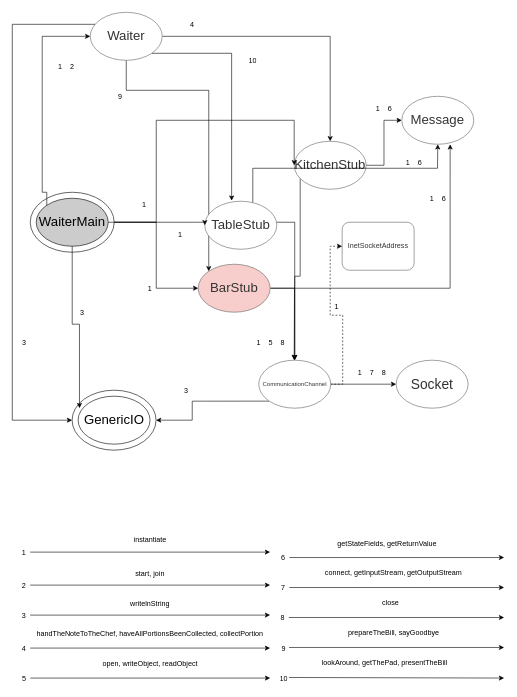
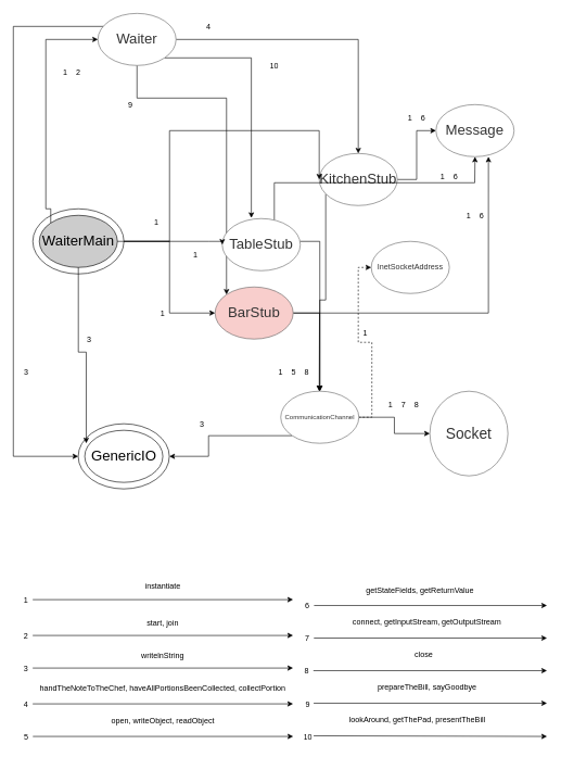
  <mxCell id="0" />
  <mxCell id="1" parent="0" />
  <mxCell id="2" style="edgeStyle=orthogonalEdgeStyle;rounded=0;orthogonalLoop=1;jettySize=auto;html=1;entryX=0.5;entryY=0;entryDx=0;entryDy=0;fontSize=10;" parent="1" source="4" target="45" edge="1"><mxGeometry relative="1" as="geometry"><Array as="points"><mxPoint x="550" y="260" /><mxPoint x="500" y="260" /><mxPoint x="500" y="460" /><mxPoint x="491" y="460" /></Array></mxGeometry></mxCell>
  <mxCell id="3" style="edgeStyle=orthogonalEdgeStyle;rounded=0;orthogonalLoop=1;jettySize=auto;html=1;fontSize=10;" parent="1" source="4" target="47" edge="1"><mxGeometry relative="1" as="geometry" /></mxCell>
  <mxCell id="4" value="&lt;font style=&quot;font-size: 22px&quot;&gt;KitchenStub&lt;/font&gt;" style="ellipse;whiteSpace=wrap;html=1;fillColor=#FFFFFF;fontColor=#333333;strokeColor=#666666;" parent="1" vertex="1"><mxGeometry x="490" y="235" width="120" height="80" as="geometry" /></mxCell>
  <mxCell id="5" style="edgeStyle=orthogonalEdgeStyle;rounded=0;orthogonalLoop=1;jettySize=auto;html=1;fontSize=20;entryX=0;entryY=0.5;entryDx=0;entryDy=0;" parent="1" source="9" target="14" edge="1"><mxGeometry relative="1" as="geometry"><mxPoint x="20" y="690" as="targetPoint" /><Array as="points"><mxPoint x="20" y="40" /><mxPoint x="20" y="700" /></Array></mxGeometry></mxCell>
  <mxCell id="6" style="edgeStyle=orthogonalEdgeStyle;rounded=0;orthogonalLoop=1;jettySize=auto;html=1;entryX=0.5;entryY=0;entryDx=0;entryDy=0;fontSize=22;" parent="1" source="9" target="4" edge="1"><mxGeometry relative="1" as="geometry" /></mxCell>
  <mxCell id="7" style="edgeStyle=orthogonalEdgeStyle;rounded=0;orthogonalLoop=1;jettySize=auto;html=1;entryX=0;entryY=0;entryDx=0;entryDy=0;" edge="1" parent="1" source="9" target="73"><mxGeometry relative="1" as="geometry"><Array as="points"><mxPoint x="210" y="150" /><mxPoint x="348" y="150" /></Array></mxGeometry></mxCell>
  <mxCell id="8" style="edgeStyle=orthogonalEdgeStyle;rounded=0;orthogonalLoop=1;jettySize=auto;html=1;exitX=1;exitY=1;exitDx=0;exitDy=0;entryX=0.373;entryY=-0.012;entryDx=0;entryDy=0;entryPerimeter=0;" edge="1" parent="1" source="9" target="12"><mxGeometry relative="1" as="geometry" /></mxCell>
  <mxCell id="9" value="&lt;font style=&quot;font-size: 22px&quot;&gt;Waiter&lt;/font&gt;" style="ellipse;whiteSpace=wrap;html=1;fillColor=#FFFFFF;fontColor=#333333;strokeColor=#666666;" parent="1" vertex="1"><mxGeometry x="150" y="20" width="120" height="80" as="geometry" /></mxCell>
  <mxCell id="10" style="edgeStyle=orthogonalEdgeStyle;rounded=0;orthogonalLoop=1;jettySize=auto;html=1;entryX=0.5;entryY=0;entryDx=0;entryDy=0;" edge="1" parent="1" source="12" target="45"><mxGeometry relative="1" as="geometry"><Array as="points"><mxPoint x="491" y="370" /></Array></mxGeometry></mxCell>
  <mxCell id="11" style="edgeStyle=orthogonalEdgeStyle;rounded=0;orthogonalLoop=1;jettySize=auto;html=1;" edge="1" parent="1" source="12" target="47"><mxGeometry relative="1" as="geometry"><Array as="points"><mxPoint x="421" y="280" /><mxPoint x="729" y="280" /></Array></mxGeometry></mxCell>
  <mxCell id="12" value="&lt;font style=&quot;font-size: 22px;&quot;&gt;TableStub&lt;/font&gt;" style="ellipse;whiteSpace=wrap;html=1;fillColor=#FFFFFF;fontColor=#333333;strokeColor=#666666;" parent="1" vertex="1"><mxGeometry x="340.95" y="335" width="120" height="80" as="geometry" /></mxCell>
  <mxCell id="13" value="" style="group" parent="1" vertex="1" connectable="0"><mxGeometry x="119.71" y="650" width="140" height="100" as="geometry" /></mxCell>
  <mxCell id="14" value="&lt;font style=&quot;font-size: 22px&quot;&gt;GenericIO&lt;/font&gt;" style="ellipse;whiteSpace=wrap;html=1;gradientColor=none;" parent="13" vertex="1"><mxGeometry width="140" height="100" as="geometry" /></mxCell>
  <mxCell id="15" value="&lt;font style=&quot;font-size: 22px&quot;&gt;GenericIO&lt;/font&gt;" style="ellipse;whiteSpace=wrap;html=1;gradientColor=none;" parent="13" vertex="1"><mxGeometry x="10" y="10" width="120" height="80" as="geometry" /></mxCell>
  <mxCell id="16" value="" style="group" parent="1" vertex="1" connectable="0"><mxGeometry x="49.91" y="320" width="140" height="100" as="geometry" /></mxCell>
  <mxCell id="17" value="&lt;font style=&quot;font-size: 22px&quot;&gt;GenericIO&lt;/font&gt;" style="ellipse;whiteSpace=wrap;html=1;gradientColor=none;" parent="16" vertex="1"><mxGeometry width="140" height="100" as="geometry" /></mxCell>
  <mxCell id="18" value="&lt;font style=&quot;font-size: 22px;&quot;&gt;WaiterMain&lt;/font&gt;" style="ellipse;whiteSpace=wrap;html=1;strokeWidth=1;fillColor=#CCCCCC;" parent="16" vertex="1"><mxGeometry x="10" y="10" width="120" height="80" as="geometry" /></mxCell>
  <mxCell id="19" style="edgeStyle=orthogonalEdgeStyle;rounded=0;orthogonalLoop=1;jettySize=auto;html=1;fillColor=#d5e8d4;strokeColor=#000000;" parent="1" edge="1"><mxGeometry relative="1" as="geometry"><mxPoint x="49.8" y="920" as="sourcePoint" /><mxPoint x="449.8" y="920" as="targetPoint" /></mxGeometry></mxCell>
  <mxCell id="20" value="instantiate" style="text;strokeColor=none;fillColor=none;align=center;verticalAlign=middle;spacingLeft=4;spacingRight=4;overflow=hidden;points=[[0,0.5],[1,0.5]];portConstraint=eastwest;rotatable=0;" parent="1" vertex="1"><mxGeometry x="50" y="879" width="400" height="40" as="geometry" /></mxCell>
  <mxCell id="21" value="1" style="text;strokeColor=none;fillColor=none;align=center;verticalAlign=middle;spacingLeft=4;spacingRight=4;overflow=hidden;points=[[0,0.5],[1,0.5]];portConstraint=eastwest;rotatable=0;" parent="1" vertex="1"><mxGeometry x="29.8" y="910" width="20" height="20" as="geometry" /></mxCell>
  <mxCell id="22" style="edgeStyle=orthogonalEdgeStyle;rounded=0;orthogonalLoop=1;jettySize=auto;html=1;entryX=0;entryY=0.5;entryDx=0;entryDy=0;fontSize=18;exitX=0;exitY=0;exitDx=0;exitDy=0;" parent="1" source="18" target="9" edge="1"><mxGeometry relative="1" as="geometry"><Array as="points"><mxPoint x="77.91" y="320" /><mxPoint x="69.91" y="320" /><mxPoint x="69.91" y="60" /></Array></mxGeometry></mxCell>
  <mxCell id="23" style="edgeStyle=orthogonalEdgeStyle;rounded=0;orthogonalLoop=1;jettySize=auto;html=1;entryX=0;entryY=0.5;entryDx=0;entryDy=0;fontSize=18;" parent="1" source="17" target="4" edge="1"><mxGeometry relative="1" as="geometry"><Array as="points"><mxPoint x="260" y="370" /><mxPoint x="260" y="200" /></Array></mxGeometry></mxCell>
  <mxCell id="24" style="edgeStyle=orthogonalEdgeStyle;rounded=0;orthogonalLoop=1;jettySize=auto;html=1;entryX=0;entryY=0.5;entryDx=0;entryDy=0;fontSize=18;" parent="1" source="18" target="12" edge="1"><mxGeometry relative="1" as="geometry"><Array as="points"><mxPoint x="320" y="370" /><mxPoint x="320" y="370" /></Array></mxGeometry></mxCell>
  <mxCell id="25" value="1" style="text;strokeColor=none;fillColor=none;align=center;verticalAlign=middle;spacingLeft=4;spacingRight=4;overflow=hidden;points=[[0,0.5],[1,0.5]];portConstraint=eastwest;rotatable=0;" parent="1" vertex="1"><mxGeometry x="89.91" y="100" width="20" height="20" as="geometry" /></mxCell>
  <mxCell id="26" value="1" style="text;strokeColor=none;fillColor=none;align=center;verticalAlign=middle;spacingLeft=4;spacingRight=4;overflow=hidden;points=[[0,0.5],[1,0.5]];portConstraint=eastwest;rotatable=0;" parent="1" vertex="1"><mxGeometry x="230" y="330" width="20" height="20" as="geometry" /></mxCell>
  <mxCell id="27" value="1" style="text;strokeColor=none;fillColor=none;align=center;verticalAlign=middle;spacingLeft=4;spacingRight=4;overflow=hidden;points=[[0,0.5],[1,0.5]];portConstraint=eastwest;rotatable=0;" parent="1" vertex="1"><mxGeometry x="290" y="380" width="20" height="20" as="geometry" /></mxCell>
  <mxCell id="28" value="2" style="text;strokeColor=none;fillColor=none;align=center;verticalAlign=middle;spacingLeft=4;spacingRight=4;overflow=hidden;points=[[0,0.5],[1,0.5]];portConstraint=eastwest;rotatable=0;" parent="1" vertex="1"><mxGeometry x="109.91" y="100" width="20" height="20" as="geometry" /></mxCell>
  <mxCell id="29" style="edgeStyle=orthogonalEdgeStyle;rounded=0;orthogonalLoop=1;jettySize=auto;html=1;fillColor=#d5e8d4;strokeColor=#000000;" parent="1" edge="1"><mxGeometry relative="1" as="geometry"><mxPoint x="49.8" y="975" as="sourcePoint" /><mxPoint x="449.8" y="975" as="targetPoint" /></mxGeometry></mxCell>
  <mxCell id="30" value="start, join" style="text;strokeColor=none;fillColor=none;align=center;verticalAlign=middle;spacingLeft=4;spacingRight=4;overflow=hidden;points=[[0,0.5],[1,0.5]];portConstraint=eastwest;rotatable=0;" parent="1" vertex="1"><mxGeometry x="49.8" y="935" width="400" height="40" as="geometry" /></mxCell>
  <mxCell id="31" value="2" style="text;strokeColor=none;fillColor=none;align=center;verticalAlign=middle;spacingLeft=4;spacingRight=4;overflow=hidden;points=[[0,0.5],[1,0.5]];portConstraint=eastwest;rotatable=0;" parent="1" vertex="1"><mxGeometry x="29.8" y="965" width="20" height="20" as="geometry" /></mxCell>
  <mxCell id="32" style="edgeStyle=orthogonalEdgeStyle;rounded=0;orthogonalLoop=1;jettySize=auto;html=1;fontSize=18;" parent="1" source="18" edge="1"><mxGeometry relative="1" as="geometry"><Array as="points"><mxPoint x="120" y="540" /><mxPoint x="132" y="540" /></Array><mxPoint x="132" y="680" as="targetPoint" /></mxGeometry></mxCell>
  <mxCell id="33" style="edgeStyle=orthogonalEdgeStyle;rounded=0;orthogonalLoop=1;jettySize=auto;html=1;fillColor=#d5e8d4;strokeColor=#000000;" parent="1" edge="1"><mxGeometry relative="1" as="geometry"><mxPoint x="49.8" y="1025" as="sourcePoint" /><mxPoint x="449.8" y="1025" as="targetPoint" /></mxGeometry></mxCell>
  <mxCell id="34" value="writelnString" style="text;strokeColor=none;fillColor=none;align=center;verticalAlign=middle;spacingLeft=4;spacingRight=4;overflow=hidden;points=[[0,0.5],[1,0.5]];portConstraint=eastwest;rotatable=0;" parent="1" vertex="1"><mxGeometry x="49.8" y="985" width="400" height="40" as="geometry" /></mxCell>
  <mxCell id="35" value="3" style="text;strokeColor=none;fillColor=none;align=center;verticalAlign=middle;spacingLeft=4;spacingRight=4;overflow=hidden;points=[[0,0.5],[1,0.5]];portConstraint=eastwest;rotatable=0;" parent="1" vertex="1"><mxGeometry x="29.8" y="1015" width="20" height="20" as="geometry" /></mxCell>
  <mxCell id="36" value="3" style="text;strokeColor=none;fillColor=none;align=center;verticalAlign=middle;spacingLeft=4;spacingRight=4;overflow=hidden;points=[[0,0.5],[1,0.5]];portConstraint=eastwest;rotatable=0;" parent="1" vertex="1"><mxGeometry x="126.91" y="510" width="20" height="20" as="geometry" /></mxCell>
  <mxCell id="37" value="3" style="text;strokeColor=none;fillColor=none;align=center;verticalAlign=middle;spacingLeft=4;spacingRight=4;overflow=hidden;points=[[0,0.5],[1,0.5]];portConstraint=eastwest;rotatable=0;" parent="1" vertex="1"><mxGeometry x="29.91" y="560" width="20" height="20" as="geometry" /></mxCell>
  <mxCell id="38" style="edgeStyle=orthogonalEdgeStyle;rounded=0;orthogonalLoop=1;jettySize=auto;html=1;fillColor=#d5e8d4;strokeColor=#000000;" parent="1" edge="1"><mxGeometry relative="1" as="geometry"><mxPoint x="49.8" y="1080" as="sourcePoint" /><mxPoint x="449.8" y="1080" as="targetPoint" /></mxGeometry></mxCell>
  <mxCell id="39" value="handTheNoteToTheChef, haveAllPortionsBeenCollected, collectPortion" style="text;strokeColor=none;fillColor=none;align=center;verticalAlign=middle;spacingLeft=4;spacingRight=4;overflow=hidden;points=[[0,0.5],[1,0.5]];portConstraint=eastwest;rotatable=0;" parent="1" vertex="1"><mxGeometry x="49.8" y="1030" width="400" height="50" as="geometry" /></mxCell>
  <mxCell id="40" value="4" style="text;strokeColor=none;fillColor=none;align=center;verticalAlign=middle;spacingLeft=4;spacingRight=4;overflow=hidden;points=[[0,0.5],[1,0.5]];portConstraint=eastwest;rotatable=0;" parent="1" vertex="1"><mxGeometry x="29.8" y="1070" width="20" height="20" as="geometry" /></mxCell>
  <mxCell id="41" value="4" style="text;strokeColor=none;fillColor=none;align=center;verticalAlign=middle;spacingLeft=4;spacingRight=4;overflow=hidden;points=[[0,0.5],[1,0.5]];portConstraint=eastwest;rotatable=0;" parent="1" vertex="1"><mxGeometry x="310" y="30" width="20" height="20" as="geometry" /></mxCell>
  <mxCell id="42" style="edgeStyle=orthogonalEdgeStyle;rounded=0;orthogonalLoop=1;jettySize=auto;html=1;entryX=0;entryY=0.5;entryDx=0;entryDy=0;fontSize=10;dashed=1;" parent="1" source="45" target="57" edge="1"><mxGeometry relative="1" as="geometry" /></mxCell>
  <mxCell id="43" style="edgeStyle=orthogonalEdgeStyle;rounded=0;orthogonalLoop=1;jettySize=auto;html=1;entryX=0;entryY=0.5;entryDx=0;entryDy=0;fontSize=23;" parent="1" source="45" target="58" edge="1"><mxGeometry relative="1" as="geometry" /></mxCell>
  <mxCell id="44" style="edgeStyle=orthogonalEdgeStyle;rounded=0;orthogonalLoop=1;jettySize=auto;html=1;entryX=1;entryY=0.5;entryDx=0;entryDy=0;fontSize=23;exitX=0;exitY=1;exitDx=0;exitDy=0;" parent="1" source="45" target="14" edge="1"><mxGeometry relative="1" as="geometry"><Array as="points"><mxPoint x="320" y="668" /><mxPoint x="320" y="700" /></Array></mxGeometry></mxCell>
  <mxCell id="45" value="&lt;div style=&quot;font-size: 10px;&quot;&gt;&lt;font style=&quot;font-size: 10px;&quot;&gt;CommunicationChannel&lt;/font&gt;&lt;/div&gt;" style="ellipse;whiteSpace=wrap;html=1;fillColor=#FFFFFF;fontColor=#333333;strokeColor=#666666;" parent="1" vertex="1"><mxGeometry x="430.91" y="600" width="120" height="80" as="geometry" /></mxCell>
  <mxCell id="46" value="1" style="text;strokeColor=none;fillColor=none;align=center;verticalAlign=middle;spacingLeft=4;spacingRight=4;overflow=hidden;points=[[0,0.5],[1,0.5]];portConstraint=eastwest;rotatable=0;" parent="1" vertex="1"><mxGeometry x="421" y="560" width="20" height="20" as="geometry" /></mxCell>
  <mxCell id="47" value="&lt;font style=&quot;font-size: 22px;&quot;&gt;Message&lt;/font&gt;" style="ellipse;whiteSpace=wrap;html=1;fillColor=#FFFFFF;fontColor=#333333;strokeColor=#666666;" parent="1" vertex="1"><mxGeometry x="669.4" y="160" width="120" height="80" as="geometry" /></mxCell>
  <mxCell id="48" style="edgeStyle=orthogonalEdgeStyle;rounded=0;orthogonalLoop=1;jettySize=auto;html=1;fillColor=#d5e8d4;strokeColor=#000000;" parent="1" edge="1"><mxGeometry relative="1" as="geometry"><mxPoint x="50" y="1130" as="sourcePoint" /><mxPoint x="450" y="1130" as="targetPoint" /></mxGeometry></mxCell>
  <mxCell id="49" value="open, writeObject, readObject" style="text;strokeColor=none;fillColor=none;align=center;verticalAlign=middle;spacingLeft=4;spacingRight=4;overflow=hidden;points=[[0,0.5],[1,0.5]];portConstraint=eastwest;rotatable=0;" parent="1" vertex="1"><mxGeometry x="50" y="1080" width="400" height="50" as="geometry" /></mxCell>
  <mxCell id="50" value="5" style="text;strokeColor=none;fillColor=none;align=center;verticalAlign=middle;spacingLeft=4;spacingRight=4;overflow=hidden;points=[[0,0.5],[1,0.5]];portConstraint=eastwest;rotatable=0;" parent="1" vertex="1"><mxGeometry x="30" y="1120" width="20" height="20" as="geometry" /></mxCell>
  <mxCell id="51" value="5" style="text;strokeColor=none;fillColor=none;align=center;verticalAlign=middle;spacingLeft=4;spacingRight=4;overflow=hidden;points=[[0,0.5],[1,0.5]];portConstraint=eastwest;rotatable=0;" parent="1" vertex="1"><mxGeometry x="441.04" y="560" width="20" height="20" as="geometry" /></mxCell>
  <mxCell id="52" value="1" style="text;strokeColor=none;fillColor=none;align=center;verticalAlign=middle;spacingLeft=4;spacingRight=4;overflow=hidden;points=[[0,0.5],[1,0.5]];portConstraint=eastwest;rotatable=0;" parent="1" vertex="1"><mxGeometry x="620" y="170" width="20" height="20" as="geometry" /></mxCell>
  <mxCell id="53" value="6" style="text;strokeColor=none;fillColor=none;align=center;verticalAlign=middle;spacingLeft=4;spacingRight=4;overflow=hidden;points=[[0,0.5],[1,0.5]];portConstraint=eastwest;rotatable=0;" parent="1" vertex="1"><mxGeometry x="640" y="170" width="20" height="20" as="geometry" /></mxCell>
  <mxCell id="54" value="getStateFields, getReturnValue" style="text;strokeColor=none;fillColor=none;align=center;verticalAlign=middle;spacingLeft=4;spacingRight=4;overflow=hidden;points=[[0,0.5],[1,0.5]];portConstraint=eastwest;rotatable=0;" parent="1" vertex="1"><mxGeometry x="470" y="880" width="350" height="50" as="geometry" /></mxCell>
  <mxCell id="55" style="edgeStyle=orthogonalEdgeStyle;rounded=0;orthogonalLoop=1;jettySize=auto;html=1;fillColor=#d5e8d4;strokeColor=#000000;" parent="1" edge="1"><mxGeometry relative="1" as="geometry"><mxPoint x="482.04" y="929" as="sourcePoint" /><mxPoint x="840" y="929" as="targetPoint" /></mxGeometry></mxCell>
  <mxCell id="56" value="6" style="text;strokeColor=none;fillColor=none;align=center;verticalAlign=middle;spacingLeft=4;spacingRight=4;overflow=hidden;points=[[0,0.5],[1,0.5]];portConstraint=eastwest;rotatable=0;" parent="1" vertex="1"><mxGeometry x="462.04" y="919" width="20" height="20" as="geometry" /></mxCell>
- <mxCell id="57" value="InetSocketAddress" style="whiteSpace=wrap;html=1;fillColor=#FFFFFF;fontColor=#333333;strokeColor=#666666;rounded=1;" parent="1" vertex="1"><mxGeometry x="570" y="370" width="120" height="80" as="geometry" /></mxCell>
- <mxCell id="58" value="&lt;font style=&quot;font-size: 23px;&quot;&gt;Socket&lt;/font&gt;" style="ellipse;whiteSpace=wrap;html=1;fillColor=#FFFFFF;fontColor=#333333;strokeColor=#666666;" parent="1" vertex="1"><mxGeometry x="660" y="600" width="120" height="80" as="geometry" /></mxCell>
+ <mxCell id="57" value="InetSocketAddress" style="ellipse;whiteSpace=wrap;html=1;fillColor=#FFFFFF;fontColor=#333333;strokeColor=#666666;" parent="1" vertex="1"><mxGeometry x="570" y="370" width="120" height="80" as="geometry" /></mxCell>
+ <mxCell id="58" value="&lt;font style=&quot;font-size: 23px;&quot;&gt;Socket&lt;/font&gt;" style="ellipse;whiteSpace=wrap;html=1;fillColor=#FFFFFF;fontColor=#333333;strokeColor=#666666;" parent="1" vertex="1"><mxGeometry x="660" y="600" width="120" height="130" as="geometry" /></mxCell>
  <mxCell id="59" value="1" style="text;strokeColor=none;fillColor=none;align=center;verticalAlign=middle;spacingLeft=4;spacingRight=4;overflow=hidden;points=[[0,0.5],[1,0.5]];portConstraint=eastwest;rotatable=0;" parent="1" vertex="1"><mxGeometry x="550.91" y="500" width="20" height="20" as="geometry" /></mxCell>
  <mxCell id="60" value="1" style="text;strokeColor=none;fillColor=none;align=center;verticalAlign=middle;spacingLeft=4;spacingRight=4;overflow=hidden;points=[[0,0.5],[1,0.5]];portConstraint=eastwest;rotatable=0;" parent="1" vertex="1"><mxGeometry x="590" y="610" width="20" height="20" as="geometry" /></mxCell>
  <mxCell id="61" value="7" style="text;strokeColor=none;fillColor=none;align=center;verticalAlign=middle;spacingLeft=4;spacingRight=4;overflow=hidden;points=[[0,0.5],[1,0.5]];portConstraint=eastwest;rotatable=0;" parent="1" vertex="1"><mxGeometry x="610" y="610" width="20" height="20" as="geometry" /></mxCell>
  <mxCell id="62" value="connect, getInputStream, getOutputStream" style="text;strokeColor=none;fillColor=none;align=center;verticalAlign=middle;spacingLeft=4;spacingRight=4;overflow=hidden;points=[[0,0.5],[1,0.5]];portConstraint=eastwest;rotatable=0;" parent="1" vertex="1"><mxGeometry x="481.64" y="929" width="348.36" height="50" as="geometry" /></mxCell>
  <mxCell id="63" style="edgeStyle=orthogonalEdgeStyle;rounded=0;orthogonalLoop=1;jettySize=auto;html=1;fillColor=#d5e8d4;strokeColor=#000000;" parent="1" edge="1"><mxGeometry relative="1" as="geometry"><mxPoint x="481.84" y="979" as="sourcePoint" /><mxPoint x="840" y="979" as="targetPoint" /></mxGeometry></mxCell>
  <mxCell id="64" value="7" style="text;strokeColor=none;fillColor=none;align=center;verticalAlign=middle;spacingLeft=4;spacingRight=4;overflow=hidden;points=[[0,0.5],[1,0.5]];portConstraint=eastwest;rotatable=0;" parent="1" vertex="1"><mxGeometry x="461.84" y="969" width="20" height="20" as="geometry" /></mxCell>
  <mxCell id="65" value="3" style="text;strokeColor=none;fillColor=none;align=center;verticalAlign=middle;spacingLeft=4;spacingRight=4;overflow=hidden;points=[[0,0.5],[1,0.5]];portConstraint=eastwest;rotatable=0;" parent="1" vertex="1"><mxGeometry x="300" y="640" width="20" height="20" as="geometry" /></mxCell>
  <mxCell id="66" value="close" style="text;strokeColor=none;fillColor=none;align=center;verticalAlign=middle;spacingLeft=4;spacingRight=4;overflow=hidden;points=[[0,0.5],[1,0.5]];portConstraint=eastwest;rotatable=0;" parent="1" vertex="1"><mxGeometry x="481.64" y="979" width="338.36" height="50" as="geometry" /></mxCell>
  <mxCell id="67" style="edgeStyle=orthogonalEdgeStyle;rounded=0;orthogonalLoop=1;jettySize=auto;html=1;fillColor=#d5e8d4;strokeColor=#000000;" parent="1" edge="1"><mxGeometry relative="1" as="geometry"><mxPoint x="481.04" y="1029" as="sourcePoint" /><mxPoint x="840" y="1029" as="targetPoint" /></mxGeometry></mxCell>
  <mxCell id="68" value="8" style="text;strokeColor=none;fillColor=none;align=center;verticalAlign=middle;spacingLeft=4;spacingRight=4;overflow=hidden;points=[[0,0.5],[1,0.5]];portConstraint=eastwest;rotatable=0;" parent="1" vertex="1"><mxGeometry x="461.04" y="1019" width="20" height="20" as="geometry" /></mxCell>
  <mxCell id="69" value="8" style="text;strokeColor=none;fillColor=none;align=center;verticalAlign=middle;spacingLeft=4;spacingRight=4;overflow=hidden;points=[[0,0.5],[1,0.5]];portConstraint=eastwest;rotatable=0;" parent="1" vertex="1"><mxGeometry x="630" y="610" width="20" height="20" as="geometry" /></mxCell>
  <mxCell id="70" value="8" style="text;strokeColor=none;fillColor=none;align=center;verticalAlign=middle;spacingLeft=4;spacingRight=4;overflow=hidden;points=[[0,0.5],[1,0.5]];portConstraint=eastwest;rotatable=0;" parent="1" vertex="1"><mxGeometry x="461.04" y="560" width="19.91" height="20" as="geometry" /></mxCell>
  <mxCell id="71" style="edgeStyle=orthogonalEdgeStyle;rounded=0;orthogonalLoop=1;jettySize=auto;html=1;" edge="1" parent="1" source="73"><mxGeometry relative="1" as="geometry"><mxPoint x="490" y="600" as="targetPoint" /></mxGeometry></mxCell>
  <mxCell id="72" style="edgeStyle=orthogonalEdgeStyle;rounded=0;orthogonalLoop=1;jettySize=auto;html=1;entryX=0.672;entryY=1;entryDx=0;entryDy=0;entryPerimeter=0;" edge="1" parent="1" source="73" target="47"><mxGeometry relative="1" as="geometry"><Array as="points"><mxPoint x="750" y="480" /></Array></mxGeometry></mxCell>
  <mxCell id="73" value="&lt;font style=&quot;font-size: 22px;&quot;&gt;BarStub&lt;/font&gt;" style="ellipse;whiteSpace=wrap;html=1;fillColor=#f8cecc;fontColor=#333333;strokeColor=#666666;" vertex="1" parent="1"><mxGeometry x="330" y="440" width="120" height="80" as="geometry" /></mxCell>
  <mxCell id="74" style="edgeStyle=orthogonalEdgeStyle;rounded=0;orthogonalLoop=1;jettySize=auto;html=1;entryX=0;entryY=0.5;entryDx=0;entryDy=0;" edge="1" parent="1" source="17" target="73"><mxGeometry relative="1" as="geometry" /></mxCell>
  <mxCell id="75" value="1" style="text;strokeColor=none;fillColor=none;align=center;verticalAlign=middle;spacingLeft=4;spacingRight=4;overflow=hidden;points=[[0,0.5],[1,0.5]];portConstraint=eastwest;rotatable=0;" vertex="1" parent="1"><mxGeometry x="239.71" y="470" width="20" height="20" as="geometry" /></mxCell>
  <mxCell id="76" value="6" style="text;strokeColor=none;fillColor=none;align=center;verticalAlign=middle;spacingLeft=4;spacingRight=4;overflow=hidden;points=[[0,0.5],[1,0.5]];portConstraint=eastwest;rotatable=0;" vertex="1" parent="1"><mxGeometry x="690" y="260" width="20" height="20" as="geometry" /></mxCell>
  <mxCell id="77" value="1" style="text;strokeColor=none;fillColor=none;align=center;verticalAlign=middle;spacingLeft=4;spacingRight=4;overflow=hidden;points=[[0,0.5],[1,0.5]];portConstraint=eastwest;rotatable=0;" vertex="1" parent="1"><mxGeometry x="670" y="260" width="20" height="20" as="geometry" /></mxCell>
  <mxCell id="78" value="6" style="text;strokeColor=none;fillColor=none;align=center;verticalAlign=middle;spacingLeft=4;spacingRight=4;overflow=hidden;points=[[0,0.5],[1,0.5]];portConstraint=eastwest;rotatable=0;" vertex="1" parent="1"><mxGeometry x="730" y="320" width="20" height="20" as="geometry" /></mxCell>
  <mxCell id="79" value="1" style="text;strokeColor=none;fillColor=none;align=center;verticalAlign=middle;spacingLeft=4;spacingRight=4;overflow=hidden;points=[[0,0.5],[1,0.5]];portConstraint=eastwest;rotatable=0;" vertex="1" parent="1"><mxGeometry x="710" y="320" width="20" height="20" as="geometry" /></mxCell>
  <mxCell id="80" value="prepareTheBill, sayGoodbye" style="text;strokeColor=none;fillColor=none;align=center;verticalAlign=middle;spacingLeft=4;spacingRight=4;overflow=hidden;points=[[0,0.5],[1,0.5]];portConstraint=eastwest;rotatable=0;" vertex="1" parent="1"><mxGeometry x="482.04" y="1029" width="347.96" height="50" as="geometry" /></mxCell>
  <mxCell id="81" style="edgeStyle=orthogonalEdgeStyle;rounded=0;orthogonalLoop=1;jettySize=auto;html=1;fillColor=#d5e8d4;strokeColor=#000000;" edge="1" parent="1"><mxGeometry relative="1" as="geometry"><mxPoint x="481.44" y="1079" as="sourcePoint" /><mxPoint x="840" y="1079" as="targetPoint" /></mxGeometry></mxCell>
  <mxCell id="82" value="9" style="text;strokeColor=none;fillColor=none;align=center;verticalAlign=middle;spacingLeft=4;spacingRight=4;overflow=hidden;points=[[0,0.5],[1,0.5]];portConstraint=eastwest;rotatable=0;" vertex="1" parent="1"><mxGeometry x="462.64" y="1070" width="20" height="20" as="geometry" /></mxCell>
  <mxCell id="83" value="lookAround, getThePad, presentTheBill" style="text;strokeColor=none;fillColor=none;align=center;verticalAlign=middle;spacingLeft=4;spacingRight=4;overflow=hidden;points=[[0,0.5],[1,0.5]];portConstraint=eastwest;rotatable=0;" vertex="1" parent="1"><mxGeometry x="482.04" y="1079" width="317.96" height="50" as="geometry" /></mxCell>
  <mxCell id="84" style="edgeStyle=orthogonalEdgeStyle;rounded=0;orthogonalLoop=1;jettySize=auto;html=1;fillColor=#d5e8d4;strokeColor=#000000;" edge="1" parent="1"><mxGeometry relative="1" as="geometry"><mxPoint x="481.44" y="1129" as="sourcePoint" /><mxPoint x="840" y="1130" as="targetPoint" /><Array as="points"><mxPoint x="840" y="1129" /></Array></mxGeometry></mxCell>
  <mxCell id="85" value="10" style="text;strokeColor=none;fillColor=none;align=center;verticalAlign=middle;spacingLeft=4;spacingRight=4;overflow=hidden;points=[[0,0.5],[1,0.5]];portConstraint=eastwest;rotatable=0;" vertex="1" parent="1"><mxGeometry x="462.64" y="1120" width="20" height="20" as="geometry" /></mxCell>
  <mxCell id="86" value="9" style="text;strokeColor=none;fillColor=none;align=center;verticalAlign=middle;spacingLeft=4;spacingRight=4;overflow=hidden;points=[[0,0.5],[1,0.5]];portConstraint=eastwest;rotatable=0;" vertex="1" parent="1"><mxGeometry x="189.91" y="150" width="20" height="20" as="geometry" /></mxCell>
  <mxCell id="87" value="10" style="text;strokeColor=none;fillColor=none;align=center;verticalAlign=middle;spacingLeft=4;spacingRight=4;overflow=hidden;points=[[0,0.5],[1,0.5]];portConstraint=eastwest;rotatable=0;" vertex="1" parent="1"><mxGeometry x="411" y="90" width="20" height="20" as="geometry" /></mxCell>
